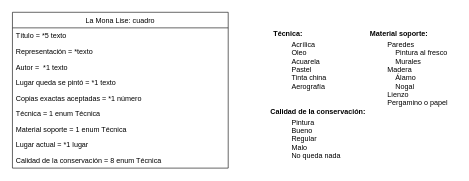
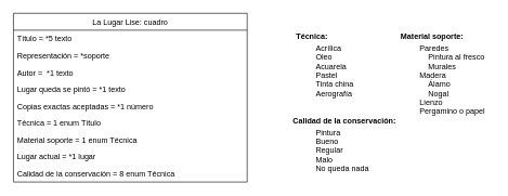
  <mxCell id="0" />
  <mxCell id="1" parent="0" />
- <mxCell id="2" value="La Mona Lise: cuadro" style="swimlane;fontStyle=0;childLayout=stackLayout;horizontal=1;startSize=26;fillColor=none;horizontalStack=0;resizeParent=1;resizeParentMax=0;resizeLast=0;collapsible=1;marginBottom=0;" vertex="1" parent="1"><mxGeometry x="20" y="20" width="360" height="260" as="geometry" /></mxCell>
+ <mxCell id="2" value="La Lugar Lise: cuadro" style="swimlane;fontStyle=0;childLayout=stackLayout;horizontal=1;startSize=26;fillColor=none;horizontalStack=0;resizeParent=1;resizeParentMax=0;resizeLast=0;collapsible=1;marginBottom=0;" vertex="1" parent="1"><mxGeometry x="20" y="20" width="360" height="260" as="geometry" /></mxCell>
  <mxCell id="3" value="Título = *5 texto" style="text;strokeColor=none;fillColor=none;align=left;verticalAlign=top;spacingLeft=4;spacingRight=4;overflow=hidden;rotatable=0;points=[[0,0.5],[1,0.5]];portConstraint=eastwest;" vertex="1" parent="2"><mxGeometry y="26" width="360" height="26" as="geometry" /></mxCell>
- <mxCell id="4" value="Representación = *texto" style="text;strokeColor=none;fillColor=none;align=left;verticalAlign=top;spacingLeft=4;spacingRight=4;overflow=hidden;rotatable=0;points=[[0,0.5],[1,0.5]];portConstraint=eastwest;" vertex="1" parent="2"><mxGeometry y="52" width="360" height="26" as="geometry" /></mxCell>
+ <mxCell id="4" value="Representación = *soporte" style="text;strokeColor=none;fillColor=none;align=left;verticalAlign=top;spacingLeft=4;spacingRight=4;overflow=hidden;rotatable=0;points=[[0,0.5],[1,0.5]];portConstraint=eastwest;" vertex="1" parent="2"><mxGeometry y="52" width="360" height="26" as="geometry" /></mxCell>
  <mxCell id="5" value="Autor =  *1 texto" style="text;strokeColor=none;fillColor=none;align=left;verticalAlign=top;spacingLeft=4;spacingRight=4;overflow=hidden;rotatable=0;points=[[0,0.5],[1,0.5]];portConstraint=eastwest;" vertex="1" parent="2"><mxGeometry y="78" width="360" height="26" as="geometry" /></mxCell>
  <mxCell id="6" value="Lugar queda se pintó = *1 texto" style="text;strokeColor=none;fillColor=none;align=left;verticalAlign=top;spacingLeft=4;spacingRight=4;overflow=hidden;rotatable=0;points=[[0,0.5],[1,0.5]];portConstraint=eastwest;" vertex="1" parent="2"><mxGeometry y="104" width="360" height="26" as="geometry" /></mxCell>
  <mxCell id="7" value="Copias exactas aceptadas = *1 número" style="text;strokeColor=none;fillColor=none;align=left;verticalAlign=top;spacingLeft=4;spacingRight=4;overflow=hidden;rotatable=0;points=[[0,0.5],[1,0.5]];portConstraint=eastwest;" vertex="1" parent="2"><mxGeometry y="130" width="360" height="26" as="geometry" /></mxCell>
- <mxCell id="8" value="Técnica = 1 enum Técnica" style="text;strokeColor=none;fillColor=none;align=left;verticalAlign=top;spacingLeft=4;spacingRight=4;overflow=hidden;rotatable=0;points=[[0,0.5],[1,0.5]];portConstraint=eastwest;" vertex="1" parent="2"><mxGeometry y="156" width="360" height="26" as="geometry" /></mxCell>
+ <mxCell id="8" value="Técnica = 1 enum Título" style="text;strokeColor=none;fillColor=none;align=left;verticalAlign=top;spacingLeft=4;spacingRight=4;overflow=hidden;rotatable=0;points=[[0,0.5],[1,0.5]];portConstraint=eastwest;" vertex="1" parent="2"><mxGeometry y="156" width="360" height="26" as="geometry" /></mxCell>
  <mxCell id="9" value="Material soporte = 1 enum Técnica" style="text;strokeColor=none;fillColor=none;align=left;verticalAlign=top;spacingLeft=4;spacingRight=4;overflow=hidden;rotatable=0;points=[[0,0.5],[1,0.5]];portConstraint=eastwest;" vertex="1" parent="2"><mxGeometry y="182" width="360" height="26" as="geometry" /></mxCell>
  <mxCell id="10" value="Lugar actual = *1 lugar" style="text;strokeColor=none;fillColor=none;align=left;verticalAlign=top;spacingLeft=4;spacingRight=4;overflow=hidden;rotatable=0;points=[[0,0.5],[1,0.5]];portConstraint=eastwest;" vertex="1" parent="2"><mxGeometry y="208" width="360" height="26" as="geometry" /></mxCell>
  <mxCell id="11" value="Calidad de la conservación = 8 enum Técnica&#10; " style="text;strokeColor=none;fillColor=none;align=left;verticalAlign=top;spacingLeft=4;spacingRight=4;overflow=hidden;rotatable=0;points=[[0,0.5],[1,0.5]];portConstraint=eastwest;" vertex="1" parent="2"><mxGeometry y="234" width="360" height="26" as="geometry" /></mxCell>
  <mxCell id="12" value="Acrílica&#10;Oleo&#10;Acuarela&#10;Pastel&#10;Tinta china&#10;Aerografía&#10;" style="text;strokeColor=none;fillColor=none;align=left;verticalAlign=top;spacingLeft=4;spacingRight=4;overflow=hidden;rotatable=0;points=[[0,0.5],[1,0.5]];portConstraint=eastwest;" vertex="1" parent="1"><mxGeometry x="480" y="60" width="100" height="100" as="geometry" /></mxCell>
  <mxCell id="13" value="Técnica:" style="text;align=center;fontStyle=1;verticalAlign=middle;spacingLeft=3;spacingRight=3;strokeColor=none;rotatable=0;points=[[0,0.5],[1,0.5]];portConstraint=eastwest;" vertex="1" parent="1"><mxGeometry x="440" y="40" width="80" height="30" as="geometry" /></mxCell>
  <mxCell id="14" value="Material soporte:" style="text;align=center;fontStyle=1;verticalAlign=middle;spacingLeft=3;spacingRight=3;strokeColor=none;rotatable=0;points=[[0,0.5],[1,0.5]];portConstraint=eastwest;" vertex="1" parent="1"><mxGeometry x="600" y="40" width="130" height="30" as="geometry" /></mxCell>
  <mxCell id="15" value="Paredes &#10;    Pintura al fresco&#10;    Murales&#10;Madera&#10;    Álamo&#10;    Nogal&#10;Lienzo&#10;Pergamino o papel&#10;" style="text;strokeColor=none;fillColor=none;align=left;verticalAlign=top;spacingLeft=4;spacingRight=4;overflow=hidden;rotatable=0;points=[[0,0.5],[1,0.5]];portConstraint=eastwest;" vertex="1" parent="1"><mxGeometry x="640" y="60" width="120" height="130" as="geometry" /></mxCell>
  <mxCell id="16" value="Calidad de la conservación:" style="text;align=center;fontStyle=1;verticalAlign=middle;spacingLeft=3;spacingRight=3;strokeColor=none;rotatable=0;points=[[0,0.5],[1,0.5]];portConstraint=eastwest;" vertex="1" parent="1"><mxGeometry x="435" y="170" width="190" height="30" as="geometry" /></mxCell>
  <mxCell id="17" value="Pintura&#10;Bueno&#10;Regular&#10;Malo&#10;No queda nada " style="text;strokeColor=none;fillColor=none;align=left;verticalAlign=top;spacingLeft=4;spacingRight=4;overflow=hidden;rotatable=0;points=[[0,0.5],[1,0.5]];portConstraint=eastwest;" vertex="1" parent="1"><mxGeometry x="480" y="190" width="100" height="80" as="geometry" /></mxCell>
